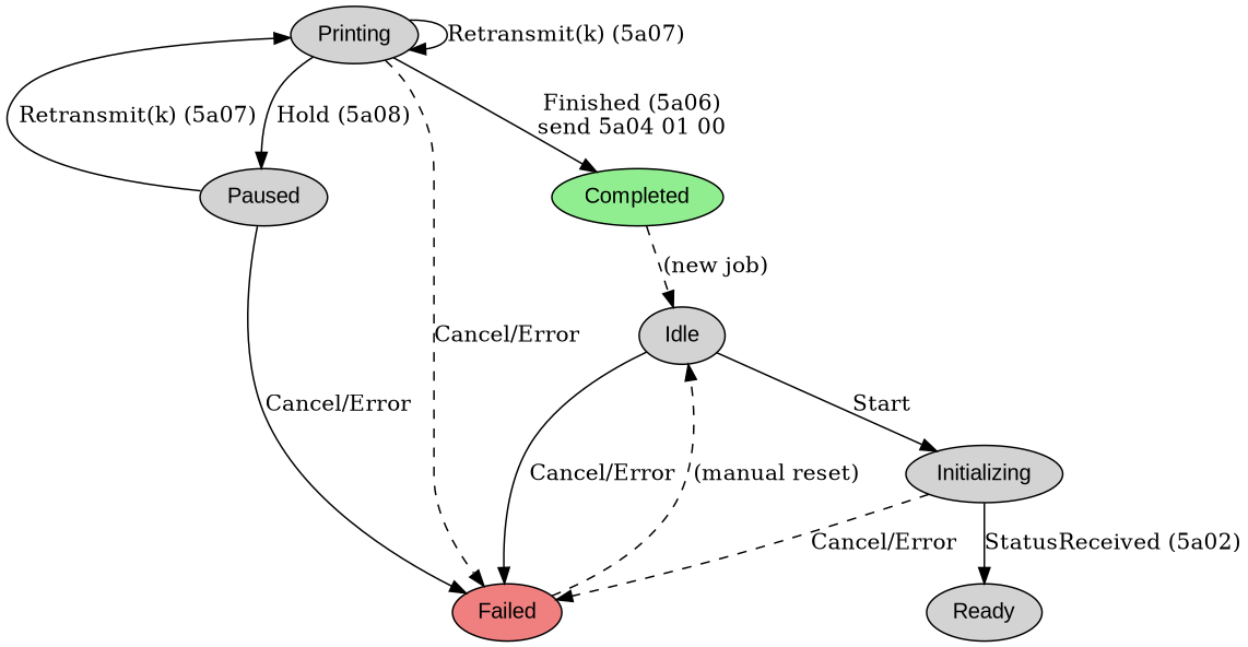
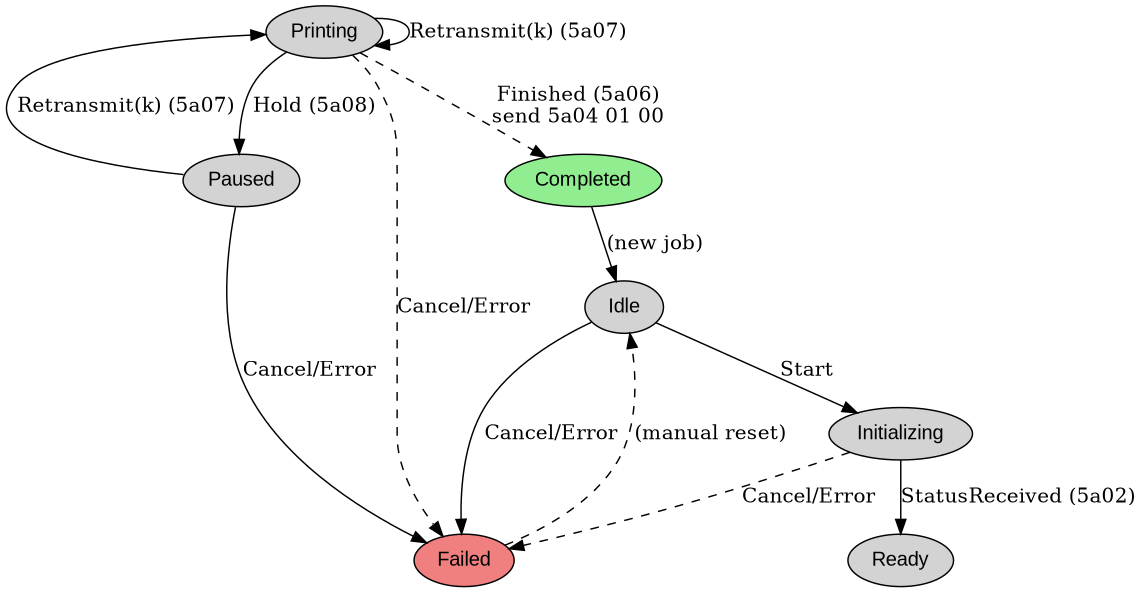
  digraph {
    rankdir=TB
    node [fillcolor=lightgray fontname=Arial shape=ellipse style=filled]
    Idle
    Initializing
    Failed [fillcolor=lightcoral]
    Ready
    Printing
    Paused
    Completed [fillcolor=lightgreen]
    Idle -> Initializing [label=Start]
    Idle -> Failed [label="Cancel/Error"]
    Initializing -> Failed [label="Cancel/Error" style=dashed]
    Initializing -> Ready [label="StatusReceived (5a02)"]
    Failed -> Idle [label="(manual reset)" style=dashed]
    Printing -> Failed [label="Cancel/Error" style=dashed]
    Printing -> Printing [label="Retransmit(k) (5a07)"]
    Printing -> Paused [label="Hold (5a08)"]
-   Printing -> Completed [label="Finished (5a06)\nsend 5a04 01 00"]
+   Printing -> Completed [label="Finished (5a06)\nsend 5a04 01 00" style=dashed]
    Paused -> Failed [label="Cancel/Error"]
    Paused -> Printing [label="Retransmit(k) (5a07)"]
-   Completed -> Idle [label="(new job)" style=dashed]
+   Completed -> Idle [label="(new job)" style=solid]
  }
